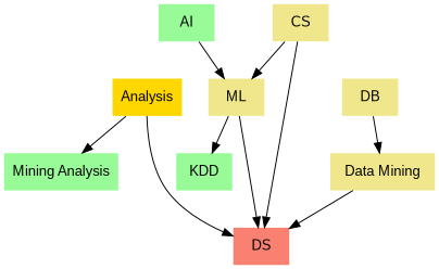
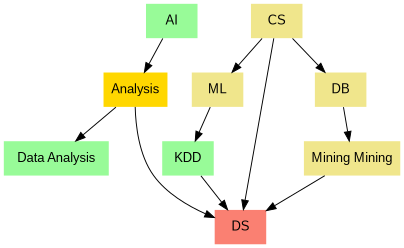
  digraph {
    rankdir=TB
    node [fillcolor=khaki fontname=arial shape=plaintext style=filled]
-   n1 [fillcolor=palegreen label="Mining Analysis"]
+   n1 [fillcolor=palegreen label="Data Analysis"]
    n2 [fillcolor=palegreen label=KDD]
    DS [fillcolor=salmon]
-   n4 [label="Data Mining"]
+   n4 [label="Mining Mining"]
    AI [fillcolor=palegreen]
    ML
    n7 [fillcolor=gold label=Analysis]
    CS
    DB
-   ML -> DS
+   n2 -> DS
    n4 -> DS
-   AI -> ML
+   AI -> n7
    ML -> n2
    n7 -> n1
    n7 -> DS
    CS -> DS
    CS -> ML
+   CS -> DB
    DB -> n4
  }
